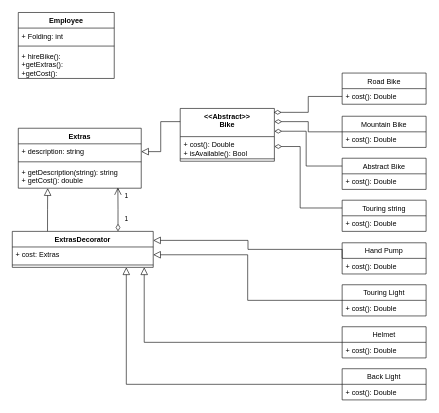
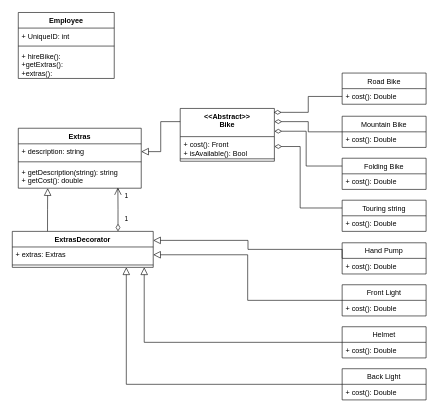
  <mxCell id="0" />
  <mxCell id="1" parent="0" />
  <mxCell id="2" style="edgeStyle=orthogonalEdgeStyle;rounded=0;orthogonalLoop=1;jettySize=auto;html=1;exitX=0;exitY=0.5;exitDx=0;exitDy=0;entryX=1;entryY=0.25;entryDx=0;entryDy=0;endArrow=diamondThin;endFill=0;endSize=10;" edge="1" parent="1" source="3" target="12"><mxGeometry relative="1" as="geometry" /></mxCell>
  <mxCell id="3" value="Mountain Bike" style="swimlane;fontStyle=0;childLayout=stackLayout;horizontal=1;startSize=26;fillColor=none;horizontalStack=0;resizeParent=1;resizeParentMax=0;resizeLast=0;collapsible=1;marginBottom=0;" vertex="1" parent="1"><mxGeometry x="570" y="193" width="140" height="52" as="geometry" /></mxCell>
  <mxCell id="4" style="edgeStyle=orthogonalEdgeStyle;rounded=0;orthogonalLoop=1;jettySize=auto;html=1;exitX=0;exitY=0.25;exitDx=0;exitDy=0;entryX=1;entryY=0.5;entryDx=0;entryDy=0;startArrow=none;startFill=0;startSize=10;endArrow=diamondThin;endFill=0;endSize=10;" edge="1" parent="1" source="5" target="13"><mxGeometry relative="1" as="geometry"><Array as="points"><mxPoint x="500" y="346" /><mxPoint x="500" y="244" /></Array></mxGeometry></mxCell>
  <mxCell id="5" value="Touring string" style="swimlane;fontStyle=0;childLayout=stackLayout;horizontal=1;startSize=26;fillColor=none;horizontalStack=0;resizeParent=1;resizeParentMax=0;resizeLast=0;collapsible=1;marginBottom=0;" vertex="1" parent="1"><mxGeometry x="570" y="333" width="140" height="52" as="geometry" /></mxCell>
  <mxCell id="6" value="+ cost(): Double" style="text;strokeColor=none;fillColor=none;align=left;verticalAlign=top;spacingLeft=4;spacingRight=4;overflow=hidden;rotatable=0;points=[[0,0.5],[1,0.5]];portConstraint=eastwest;" vertex="1" parent="5"><mxGeometry y="26" width="140" height="26" as="geometry" /></mxCell>
  <mxCell id="7" value="Road Bike" style="swimlane;fontStyle=0;childLayout=stackLayout;horizontal=1;startSize=26;fillColor=none;horizontalStack=0;resizeParent=1;resizeParentMax=0;resizeLast=0;collapsible=1;marginBottom=0;" vertex="1" parent="1"><mxGeometry x="570" y="121" width="140" height="52" as="geometry" /></mxCell>
  <mxCell id="8" value="+ cost(): Double" style="text;strokeColor=none;fillColor=none;align=left;verticalAlign=top;spacingLeft=4;spacingRight=4;overflow=hidden;rotatable=0;points=[[0,0.5],[1,0.5]];portConstraint=eastwest;" vertex="1" parent="7"><mxGeometry y="26" width="140" height="26" as="geometry" /></mxCell>
  <mxCell id="9" style="edgeStyle=orthogonalEdgeStyle;rounded=0;orthogonalLoop=1;jettySize=auto;html=1;exitX=0;exitY=0.25;exitDx=0;exitDy=0;entryX=1;entryY=0.432;entryDx=0;entryDy=0;entryPerimeter=0;startArrow=none;startFill=0;startSize=10;endArrow=diamondThin;endFill=0;endSize=10;" edge="1" parent="1" source="10" target="12"><mxGeometry relative="1" as="geometry"><Array as="points"><mxPoint x="510" y="276" /><mxPoint x="510" y="218" /></Array></mxGeometry></mxCell>
- <mxCell id="10" value="Abstract Bike" style="swimlane;fontStyle=0;childLayout=stackLayout;horizontal=1;startSize=26;fillColor=none;horizontalStack=0;resizeParent=1;resizeParentMax=0;resizeLast=0;collapsible=1;marginBottom=0;" vertex="1" parent="1"><mxGeometry x="570" y="263" width="140" height="52" as="geometry" /></mxCell>
+ <mxCell id="10" value="Folding Bike" style="swimlane;fontStyle=0;childLayout=stackLayout;horizontal=1;startSize=26;fillColor=none;horizontalStack=0;resizeParent=1;resizeParentMax=0;resizeLast=0;collapsible=1;marginBottom=0;" vertex="1" parent="1"><mxGeometry x="570" y="263" width="140" height="52" as="geometry" /></mxCell>
  <mxCell id="11" value="+ cost(): Double" style="text;strokeColor=none;fillColor=none;align=left;verticalAlign=top;spacingLeft=4;spacingRight=4;overflow=hidden;rotatable=0;points=[[0,0.5],[1,0.5]];portConstraint=eastwest;" vertex="1" parent="10"><mxGeometry y="26" width="140" height="26" as="geometry" /></mxCell>
  <mxCell id="12" value="&lt;&lt;Abstract&gt;&gt;&#10;Bike" style="swimlane;fontStyle=1;align=center;verticalAlign=top;childLayout=stackLayout;horizontal=1;startSize=47;horizontalStack=0;resizeParent=1;resizeParentMax=0;resizeLast=0;collapsible=1;marginBottom=0;" vertex="1" parent="1"><mxGeometry x="300" y="180" width="157" height="88" as="geometry"><mxRectangle x="180" y="90" width="170" height="26" as="alternateBounds" /></mxGeometry></mxCell>
- <mxCell id="13" value="+ cost(): Double&#10;+ isAvailable(): Bool" style="text;strokeColor=none;fillColor=none;align=left;verticalAlign=top;spacingLeft=4;spacingRight=4;overflow=hidden;rotatable=0;points=[[0,0.5],[1,0.5]];portConstraint=eastwest;" vertex="1" parent="12"><mxGeometry y="47" width="157" height="33" as="geometry" /></mxCell>
+ <mxCell id="13" value="+ cost(): Front&#10;+ isAvailable(): Bool" style="text;strokeColor=none;fillColor=none;align=left;verticalAlign=top;spacingLeft=4;spacingRight=4;overflow=hidden;rotatable=0;points=[[0,0.5],[1,0.5]];portConstraint=eastwest;" vertex="1" parent="12"><mxGeometry y="47" width="157" height="33" as="geometry" /></mxCell>
  <mxCell id="14" value="" style="line;strokeWidth=1;fillColor=none;align=left;verticalAlign=middle;spacingTop=-1;spacingLeft=3;spacingRight=3;rotatable=0;labelPosition=right;points=[];portConstraint=eastwest;" vertex="1" parent="12"><mxGeometry y="80" width="157" height="8" as="geometry" /></mxCell>
  <mxCell id="15" style="edgeStyle=orthogonalEdgeStyle;rounded=0;orthogonalLoop=1;jettySize=auto;html=1;exitX=0;exitY=0.5;exitDx=0;exitDy=0;entryX=0.936;entryY=1;entryDx=0;entryDy=0;entryPerimeter=0;endArrow=block;endFill=0;endSize=10;" edge="1" parent="1" source="16" target="33"><mxGeometry relative="1" as="geometry"><Array as="points"><mxPoint x="240" y="570" /></Array></mxGeometry></mxCell>
  <mxCell id="16" value="Helmet" style="swimlane;fontStyle=0;childLayout=stackLayout;horizontal=1;startSize=26;fillColor=none;horizontalStack=0;resizeParent=1;resizeParentMax=0;resizeLast=0;collapsible=1;marginBottom=0;" vertex="1" parent="1"><mxGeometry x="570" y="544" width="140" height="52" as="geometry" /></mxCell>
  <mxCell id="17" value="+ cost(): Double" style="text;strokeColor=none;fillColor=none;align=left;verticalAlign=top;spacingLeft=4;spacingRight=4;overflow=hidden;rotatable=0;points=[[0,0.5],[1,0.5]];portConstraint=eastwest;" vertex="1" parent="16"><mxGeometry y="26" width="140" height="26" as="geometry" /></mxCell>
  <mxCell id="18" style="edgeStyle=orthogonalEdgeStyle;rounded=0;orthogonalLoop=1;jettySize=auto;html=1;exitX=0;exitY=0.5;exitDx=0;exitDy=0;entryX=1;entryY=0.5;entryDx=0;entryDy=0;endArrow=block;endFill=0;endSize=10;" edge="1" parent="1" source="19" target="32"><mxGeometry relative="1" as="geometry" /></mxCell>
- <mxCell id="19" value="Touring Light" style="swimlane;fontStyle=0;childLayout=stackLayout;horizontal=1;startSize=26;fillColor=none;horizontalStack=0;resizeParent=1;resizeParentMax=0;resizeLast=0;collapsible=1;marginBottom=0;" vertex="1" parent="1"><mxGeometry x="570" y="474" width="140" height="52" as="geometry" /></mxCell>
+ <mxCell id="19" value="Front Light" style="swimlane;fontStyle=0;childLayout=stackLayout;horizontal=1;startSize=26;fillColor=none;horizontalStack=0;resizeParent=1;resizeParentMax=0;resizeLast=0;collapsible=1;marginBottom=0;" vertex="1" parent="1"><mxGeometry x="570" y="474" width="140" height="52" as="geometry" /></mxCell>
  <mxCell id="20" value="+ cost(): Double" style="text;strokeColor=none;fillColor=none;align=left;verticalAlign=top;spacingLeft=4;spacingRight=4;overflow=hidden;rotatable=0;points=[[0,0.5],[1,0.5]];portConstraint=eastwest;" vertex="1" parent="19"><mxGeometry y="26" width="140" height="26" as="geometry" /></mxCell>
  <mxCell id="21" style="edgeStyle=orthogonalEdgeStyle;rounded=0;orthogonalLoop=1;jettySize=auto;html=1;exitX=0;exitY=0.5;exitDx=0;exitDy=0;entryX=0.809;entryY=1;entryDx=0;entryDy=0;entryPerimeter=0;endArrow=block;endFill=0;endSize=10;" edge="1" parent="1" source="22" target="33"><mxGeometry relative="1" as="geometry"><Array as="points"><mxPoint x="210" y="640" /></Array></mxGeometry></mxCell>
  <mxCell id="22" value="Back Light" style="swimlane;fontStyle=0;childLayout=stackLayout;horizontal=1;startSize=26;fillColor=none;horizontalStack=0;resizeParent=1;resizeParentMax=0;resizeLast=0;collapsible=1;marginBottom=0;" vertex="1" parent="1"><mxGeometry x="570" y="614" width="140" height="52" as="geometry" /></mxCell>
  <mxCell id="23" value="+ cost(): Double" style="text;strokeColor=none;fillColor=none;align=left;verticalAlign=top;spacingLeft=4;spacingRight=4;overflow=hidden;rotatable=0;points=[[0,0.5],[1,0.5]];portConstraint=eastwest;" vertex="1" parent="22"><mxGeometry y="26" width="140" height="26" as="geometry" /></mxCell>
  <mxCell id="24" style="edgeStyle=orthogonalEdgeStyle;rounded=0;orthogonalLoop=1;jettySize=auto;html=1;exitX=0;exitY=0.5;exitDx=0;exitDy=0;entryX=1;entryY=0.25;entryDx=0;entryDy=0;endArrow=block;endFill=0;endSize=10;" edge="1" parent="1" source="25" target="31"><mxGeometry relative="1" as="geometry"><Array as="points"><mxPoint x="570" y="415" /><mxPoint x="413" y="415" /><mxPoint x="413" y="400" /></Array></mxGeometry></mxCell>
  <mxCell id="25" value="Hand Pump" style="swimlane;fontStyle=0;childLayout=stackLayout;horizontal=1;startSize=26;fillColor=none;horizontalStack=0;resizeParent=1;resizeParentMax=0;resizeLast=0;collapsible=1;marginBottom=0;" vertex="1" parent="1"><mxGeometry x="570" y="404" width="140" height="52" as="geometry" /></mxCell>
  <mxCell id="26" value="+ cost(): Double" style="text;strokeColor=none;fillColor=none;align=left;verticalAlign=top;spacingLeft=4;spacingRight=4;overflow=hidden;rotatable=0;points=[[0,0.5],[1,0.5]];portConstraint=eastwest;" vertex="1" parent="25"><mxGeometry y="26" width="140" height="26" as="geometry" /></mxCell>
  <mxCell id="27" style="edgeStyle=orthogonalEdgeStyle;rounded=0;orthogonalLoop=1;jettySize=auto;html=1;exitX=0;exitY=0.5;exitDx=0;exitDy=0;entryX=0.994;entryY=0.074;entryDx=0;entryDy=0;entryPerimeter=0;endArrow=diamondThin;endFill=0;endSize=10;" edge="1" parent="1" source="8" target="12"><mxGeometry relative="1" as="geometry" /></mxCell>
  <mxCell id="28" value="+ cost(): Double" style="text;strokeColor=none;fillColor=none;align=left;verticalAlign=top;spacingLeft=4;spacingRight=4;overflow=hidden;rotatable=0;points=[[0,0.5],[1,0.5]];portConstraint=eastwest;" vertex="1" parent="1"><mxGeometry x="570" y="219" width="140" height="26" as="geometry" /></mxCell>
  <mxCell id="29" style="edgeStyle=orthogonalEdgeStyle;rounded=0;orthogonalLoop=1;jettySize=auto;html=1;exitX=0.25;exitY=0;exitDx=0;exitDy=0;entryX=0.239;entryY=1;entryDx=0;entryDy=0;entryPerimeter=0;endArrow=block;endFill=0;endSize=10;" edge="1" parent="1" source="31" target="37"><mxGeometry relative="1" as="geometry" /></mxCell>
  <mxCell id="30" value="1&lt;br&gt;&lt;br&gt;&lt;br&gt;1" style="edgeStyle=orthogonalEdgeStyle;rounded=0;orthogonalLoop=1;jettySize=auto;html=1;exitX=0.75;exitY=0;exitDx=0;exitDy=0;entryX=0.81;entryY=0.975;entryDx=0;entryDy=0;entryPerimeter=0;endArrow=open;endFill=0;endSize=10;startArrow=diamondThin;startFill=0;startSize=10;" edge="1" parent="1" source="31" target="37"><mxGeometry x="0.096" y="-14" relative="1" as="geometry"><mxPoint as="offset" /></mxGeometry></mxCell>
  <mxCell id="31" value="ExtrasDecorator" style="swimlane;fontStyle=1;align=center;verticalAlign=top;childLayout=stackLayout;horizontal=1;startSize=26;horizontalStack=0;resizeParent=1;resizeParentMax=0;resizeLast=0;collapsible=1;marginBottom=0;" vertex="1" parent="1"><mxGeometry x="20" y="385" width="235" height="60" as="geometry" /></mxCell>
- <mxCell id="32" value="+ cost: Extras" style="text;strokeColor=none;fillColor=none;align=left;verticalAlign=top;spacingLeft=4;spacingRight=4;overflow=hidden;rotatable=0;points=[[0,0.5],[1,0.5]];portConstraint=eastwest;" vertex="1" parent="31"><mxGeometry y="26" width="235" height="26" as="geometry" /></mxCell>
+ <mxCell id="32" value="+ extras: Extras" style="text;strokeColor=none;fillColor=none;align=left;verticalAlign=top;spacingLeft=4;spacingRight=4;overflow=hidden;rotatable=0;points=[[0,0.5],[1,0.5]];portConstraint=eastwest;" vertex="1" parent="31"><mxGeometry y="26" width="235" height="26" as="geometry" /></mxCell>
  <mxCell id="33" value="" style="line;strokeWidth=1;fillColor=none;align=left;verticalAlign=middle;spacingTop=-1;spacingLeft=3;spacingRight=3;rotatable=0;labelPosition=right;points=[];portConstraint=eastwest;" vertex="1" parent="31"><mxGeometry y="52" width="235" height="8" as="geometry" /></mxCell>
  <mxCell id="34" value="Extras" style="swimlane;fontStyle=1;align=center;verticalAlign=top;childLayout=stackLayout;horizontal=1;startSize=26;horizontalStack=0;resizeParent=1;resizeParentMax=0;resizeLast=0;collapsible=1;marginBottom=0;" vertex="1" parent="1"><mxGeometry x="30" y="213" width="205" height="100" as="geometry" /></mxCell>
  <mxCell id="35" value="+ description: string" style="text;strokeColor=none;fillColor=none;align=left;verticalAlign=top;spacingLeft=4;spacingRight=4;overflow=hidden;rotatable=0;points=[[0,0.5],[1,0.5]];portConstraint=eastwest;" vertex="1" parent="34"><mxGeometry y="26" width="205" height="26" as="geometry" /></mxCell>
  <mxCell id="36" value="" style="line;strokeWidth=1;fillColor=none;align=left;verticalAlign=middle;spacingTop=-1;spacingLeft=3;spacingRight=3;rotatable=0;labelPosition=right;points=[];portConstraint=eastwest;" vertex="1" parent="34"><mxGeometry y="52" width="205" height="8" as="geometry" /></mxCell>
  <mxCell id="37" value="+ getDescription(string): string&#10;+ getCost(): double" style="text;strokeColor=none;fillColor=none;align=left;verticalAlign=top;spacingLeft=4;spacingRight=4;overflow=hidden;rotatable=0;points=[[0,0.5],[1,0.5]];portConstraint=eastwest;" vertex="1" parent="34"><mxGeometry y="60" width="205" height="40" as="geometry" /></mxCell>
  <mxCell id="38" style="edgeStyle=orthogonalEdgeStyle;rounded=0;orthogonalLoop=1;jettySize=auto;html=1;exitX=0;exitY=0.25;exitDx=0;exitDy=0;entryX=1;entryY=0.5;entryDx=0;entryDy=0;endArrow=block;endFill=0;endSize=10;" edge="1" parent="1" source="12" target="35"><mxGeometry relative="1" as="geometry"><mxPoint x="89" y="395" as="sourcePoint" /><mxPoint x="89" y="325" as="targetPoint" /></mxGeometry></mxCell>
  <mxCell id="39" value="Employee" style="swimlane;fontStyle=1;align=center;verticalAlign=top;childLayout=stackLayout;horizontal=1;startSize=26;horizontalStack=0;resizeParent=1;resizeParentMax=0;resizeLast=0;collapsible=1;marginBottom=0;" vertex="1" parent="1"><mxGeometry x="30" y="20" width="160" height="110" as="geometry" /></mxCell>
- <mxCell id="40" value="+ Folding: int" style="text;strokeColor=none;fillColor=none;align=left;verticalAlign=top;spacingLeft=4;spacingRight=4;overflow=hidden;rotatable=0;points=[[0,0.5],[1,0.5]];portConstraint=eastwest;" vertex="1" parent="39"><mxGeometry y="26" width="160" height="26" as="geometry" /></mxCell>
+ <mxCell id="40" value="+ UniqueID: int" style="text;strokeColor=none;fillColor=none;align=left;verticalAlign=top;spacingLeft=4;spacingRight=4;overflow=hidden;rotatable=0;points=[[0,0.5],[1,0.5]];portConstraint=eastwest;" vertex="1" parent="39"><mxGeometry y="26" width="160" height="26" as="geometry" /></mxCell>
  <mxCell id="41" value="" style="line;strokeWidth=1;fillColor=none;align=left;verticalAlign=middle;spacingTop=-1;spacingLeft=3;spacingRight=3;rotatable=0;labelPosition=right;points=[];portConstraint=eastwest;" vertex="1" parent="39"><mxGeometry y="52" width="160" height="8" as="geometry" /></mxCell>
- <mxCell id="42" value="+ hireBike(): &#10;+getExtras():&#10;+getCost():" style="text;strokeColor=none;fillColor=none;align=left;verticalAlign=top;spacingLeft=4;spacingRight=4;overflow=hidden;rotatable=0;points=[[0,0.5],[1,0.5]];portConstraint=eastwest;" vertex="1" parent="39"><mxGeometry y="60" width="160" height="50" as="geometry" /></mxCell>
+ <mxCell id="42" value="+ hireBike(): &#10;+getExtras():&#10;+extras():" style="text;strokeColor=none;fillColor=none;align=left;verticalAlign=top;spacingLeft=4;spacingRight=4;overflow=hidden;rotatable=0;points=[[0,0.5],[1,0.5]];portConstraint=eastwest;" vertex="1" parent="39"><mxGeometry y="60" width="160" height="50" as="geometry" /></mxCell>
